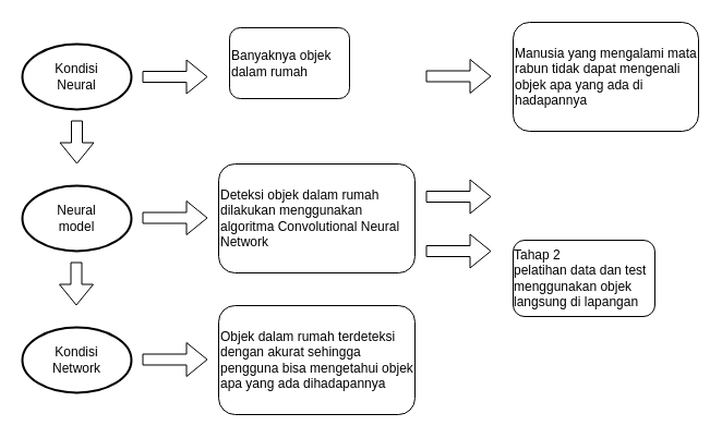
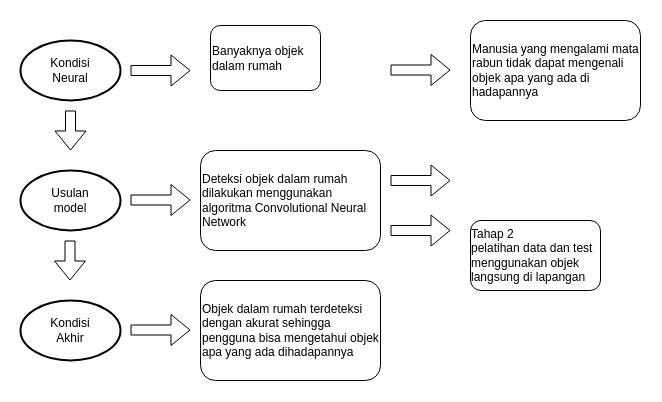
  <mxCell id="0" />
  <mxCell id="1" parent="0" />
  <mxCell id="2" value="Kondisi&lt;br&gt;Neural" style="strokeWidth=2;html=1;shape=mxgraph.flowchart.start_1;whiteSpace=wrap;" vertex="1" parent="1"><mxGeometry x="20" y="40" width="100" height="60" as="geometry" /></mxCell>
- <mxCell id="3" value="Neural&lt;br&gt;model" style="strokeWidth=2;html=1;shape=mxgraph.flowchart.start_1;whiteSpace=wrap;" vertex="1" parent="1"><mxGeometry x="20" y="170" width="100" height="60" as="geometry" /></mxCell>
- <mxCell id="4" value="Kondisi&lt;br&gt;Network" style="strokeWidth=2;html=1;shape=mxgraph.flowchart.start_1;whiteSpace=wrap;" vertex="1" parent="1"><mxGeometry x="20" y="300" width="100" height="60" as="geometry" /></mxCell>
+ <mxCell id="3" value="Usulan&lt;br&gt;model" style="strokeWidth=2;html=1;shape=mxgraph.flowchart.start_1;whiteSpace=wrap;" vertex="1" parent="1"><mxGeometry x="20" y="170" width="100" height="60" as="geometry" /></mxCell>
+ <mxCell id="4" value="Kondisi&lt;br&gt;Akhir" style="strokeWidth=2;html=1;shape=mxgraph.flowchart.start_1;whiteSpace=wrap;" vertex="1" parent="1"><mxGeometry x="20" y="300" width="100" height="60" as="geometry" /></mxCell>
  <mxCell id="5" value="Banyaknya objek dalam rumah" style="rounded=1;whiteSpace=wrap;html=1;align=left;" vertex="1" parent="1"><mxGeometry x="210" y="25" width="110" height="65" as="geometry" /></mxCell>
  <mxCell id="6" value="Manusia yang mengalami mata rabun tidak dapat mengenali objek apa yang ada di hadapannya" style="rounded=1;whiteSpace=wrap;html=1;align=left;" vertex="1" parent="1"><mxGeometry x="470" y="20" width="170" height="100" as="geometry" /></mxCell>
  <mxCell id="7" value="" style="shape=flexArrow;endArrow=classic;html=1;rounded=0;" edge="1" parent="1"><mxGeometry width="50" height="50" relative="1" as="geometry"><mxPoint x="130" y="70" as="sourcePoint" /><mxPoint x="190" y="70" as="targetPoint" /></mxGeometry></mxCell>
  <mxCell id="8" value="" style="shape=flexArrow;endArrow=classic;html=1;rounded=0;" edge="1" parent="1"><mxGeometry width="50" height="50" relative="1" as="geometry"><mxPoint x="390" y="69.5" as="sourcePoint" /><mxPoint x="450" y="69.5" as="targetPoint" /></mxGeometry></mxCell>
  <mxCell id="9" value="" style="shape=flexArrow;endArrow=classic;html=1;rounded=0;" edge="1" parent="1"><mxGeometry width="50" height="50" relative="1" as="geometry"><mxPoint x="70" y="110" as="sourcePoint" /><mxPoint x="70" y="150" as="targetPoint" /></mxGeometry></mxCell>
  <mxCell id="10" value="" style="shape=flexArrow;endArrow=classic;html=1;rounded=0;" edge="1" parent="1"><mxGeometry width="50" height="50" relative="1" as="geometry"><mxPoint x="69.5" y="240" as="sourcePoint" /><mxPoint x="69.5" y="280" as="targetPoint" /></mxGeometry></mxCell>
  <mxCell id="11" value="Deteksi objek dalam rumah dilakukan menggunakan algoritma Convolutional Neural Network" style="rounded=1;whiteSpace=wrap;html=1;align=left;" vertex="1" parent="1"><mxGeometry x="200" y="150" width="180" height="100" as="geometry" /></mxCell>
  <mxCell id="12" value="&lt;div style=&quot;text-align: left;&quot;&gt;&lt;span style=&quot;background-color: initial;&quot;&gt;Tahap 2&lt;br&gt;&lt;/span&gt;&lt;/div&gt;&lt;div style=&quot;text-align: left;&quot;&gt;&lt;span style=&quot;background-color: initial;&quot;&gt;pelatihan data dan test menggunakan objek langsung di lapangan&lt;/span&gt;&lt;/div&gt;" style="rounded=1;whiteSpace=wrap;html=1;" vertex="1" parent="1"><mxGeometry x="470" y="220" width="130" height="70" as="geometry" /></mxCell>
  <mxCell id="13" value="" style="shape=flexArrow;endArrow=classic;html=1;rounded=0;" edge="1" parent="1"><mxGeometry width="50" height="50" relative="1" as="geometry"><mxPoint x="130" y="199.5" as="sourcePoint" /><mxPoint x="190" y="199.5" as="targetPoint" /></mxGeometry></mxCell>
  <mxCell id="14" value="" style="shape=flexArrow;endArrow=classic;html=1;rounded=0;" edge="1" parent="1"><mxGeometry width="50" height="50" relative="1" as="geometry"><mxPoint x="390" y="180" as="sourcePoint" /><mxPoint x="450" y="180" as="targetPoint" /></mxGeometry></mxCell>
  <mxCell id="15" value="" style="shape=flexArrow;endArrow=classic;html=1;rounded=0;" edge="1" parent="1"><mxGeometry width="50" height="50" relative="1" as="geometry"><mxPoint x="390" y="230" as="sourcePoint" /><mxPoint x="450" y="230" as="targetPoint" /></mxGeometry></mxCell>
  <mxCell id="16" value="Objek dalam rumah terdeteksi dengan akurat sehingga pengguna bisa mengetahui objek apa yang ada dihadapannya" style="rounded=1;whiteSpace=wrap;html=1;align=left;" vertex="1" parent="1"><mxGeometry x="200" y="280" width="180" height="100" as="geometry" /></mxCell>
  <mxCell id="17" value="" style="shape=flexArrow;endArrow=classic;html=1;rounded=0;" edge="1" parent="1"><mxGeometry width="50" height="50" relative="1" as="geometry"><mxPoint x="130" y="329.5" as="sourcePoint" /><mxPoint x="190" y="329.5" as="targetPoint" /></mxGeometry></mxCell>
